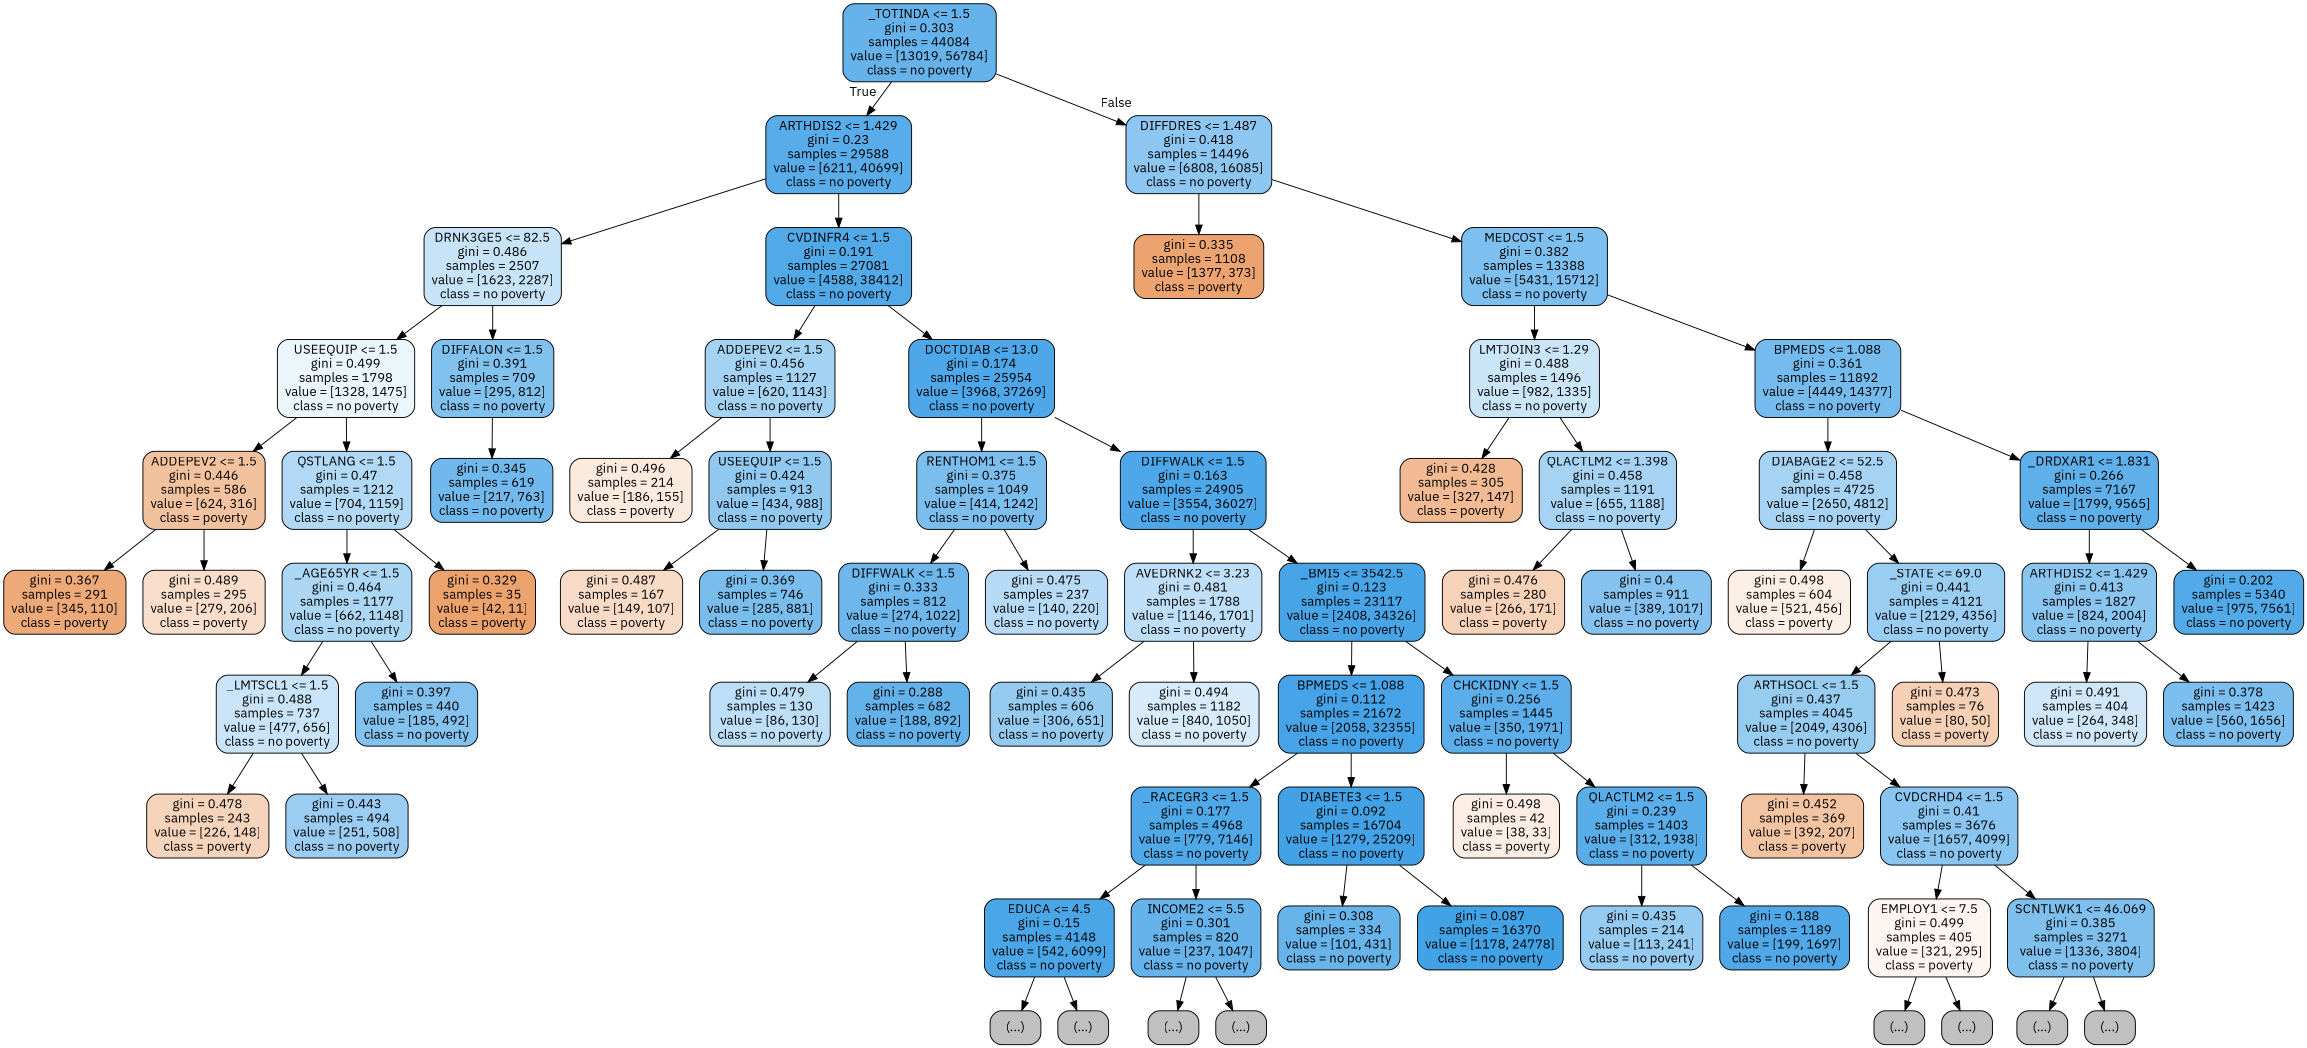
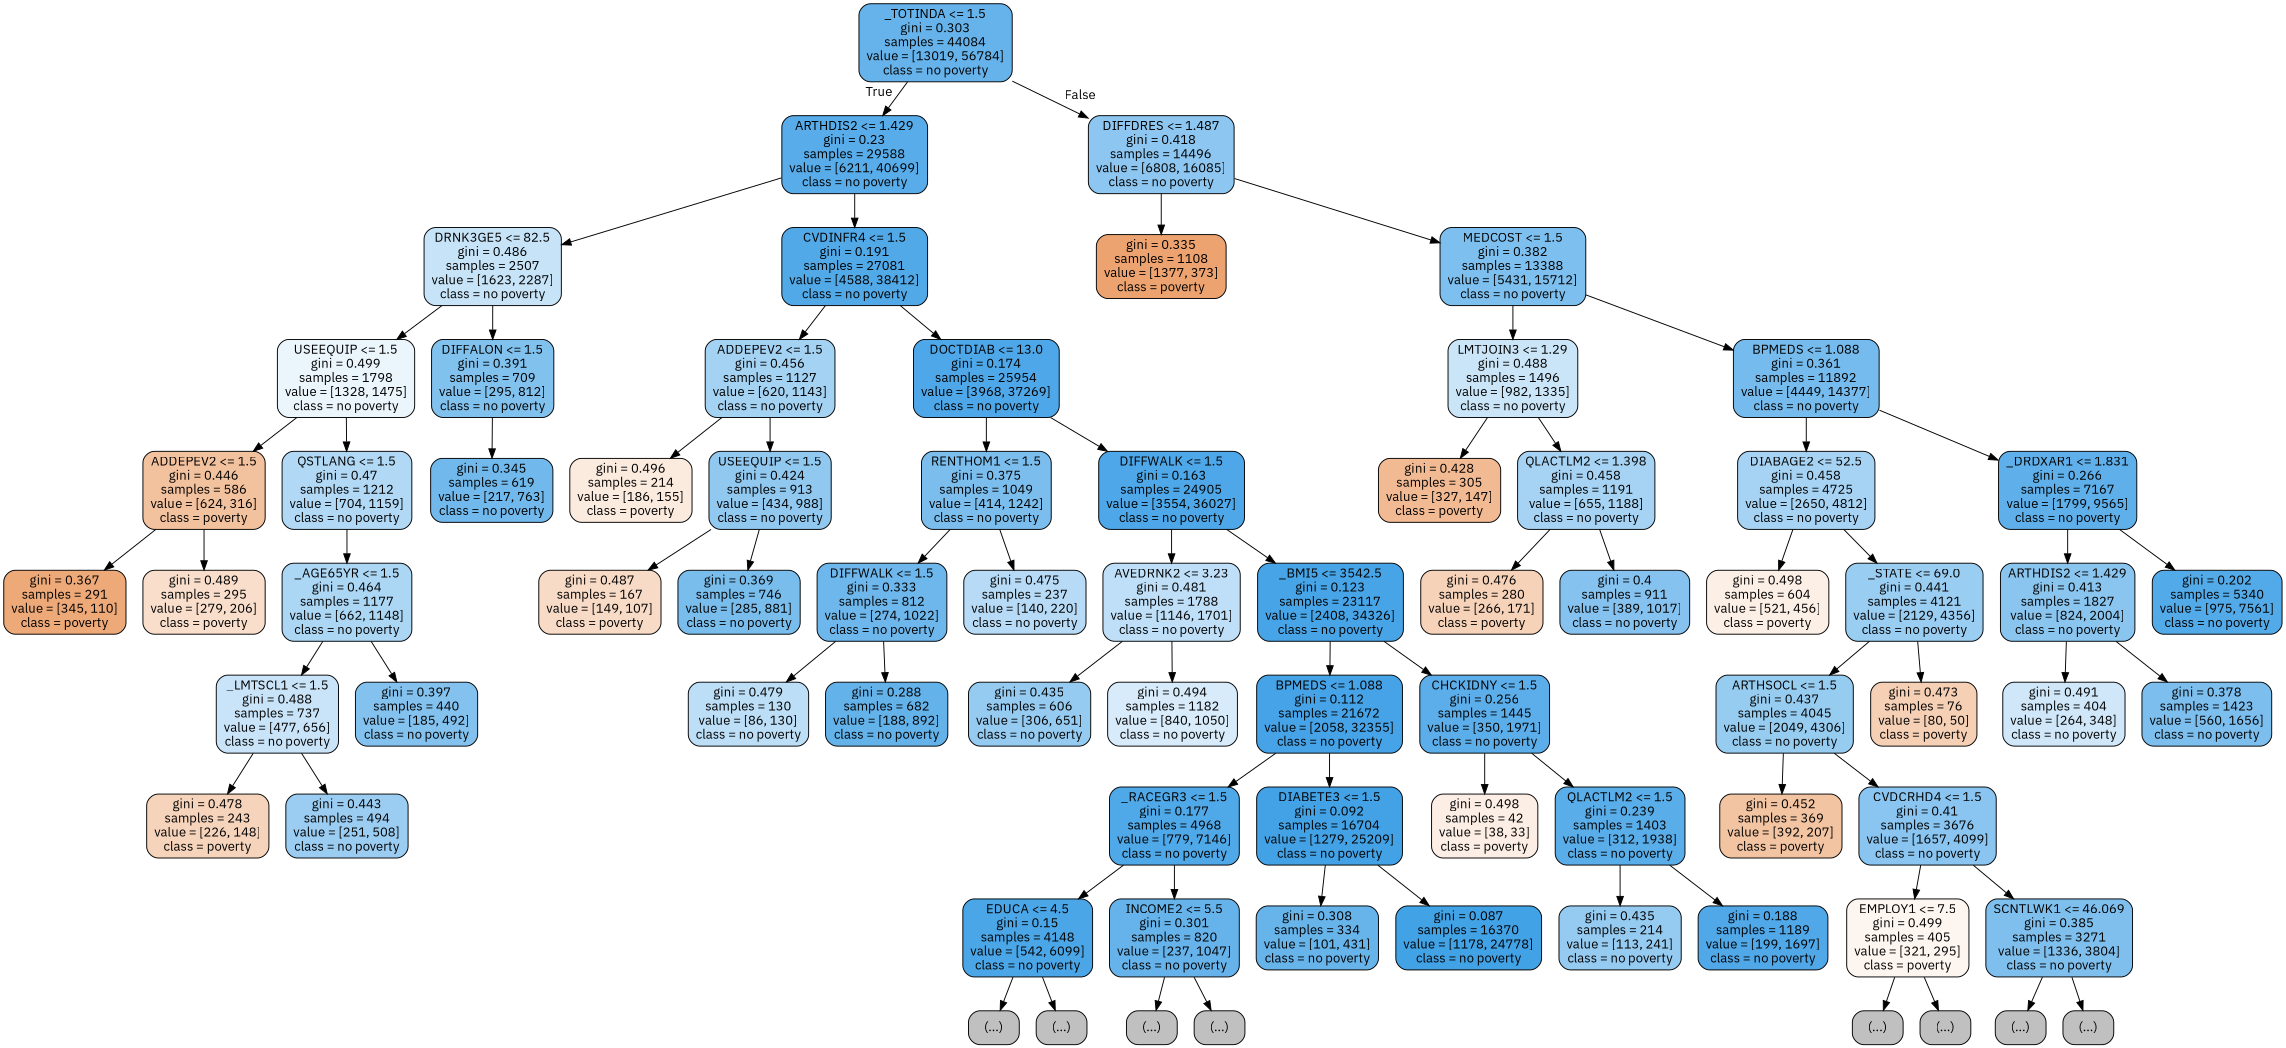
  digraph {
    fontname="IBM Plex Sans"
    node [color=black fillcolor="#C0C0C0" fontname="IBM Plex Sans" shape=box style="filled, rounded"]
    edge [fontname="IBM Plex Sans"]
    n1 [fillcolor="#66b3eb" label="_TOTINDA <= 1.5\ngini = 0.303\nsamples = 44084\nvalue = [13019, 56784]\nclass = no poverty"]
    n2 [fillcolor="#57ace9" label="ARTHDIS2 <= 1.429\ngini = 0.23\nsamples = 29588\nvalue = [6211, 40699]\nclass = no poverty"]
    n3 [fillcolor="#8dc6f0" label="DIFFDRES <= 1.487\ngini = 0.418\nsamples = 14496\nvalue = [6808, 16085]\nclass = no poverty"]
    n4 [fillcolor="#c6e3f7" label="DRNK3GE5 <= 82.5\ngini = 0.486\nsamples = 2507\nvalue = [1623, 2287]\nclass = no poverty"]
    n5 [fillcolor="#51a9e8" label="CVDINFR4 <= 1.5\ngini = 0.191\nsamples = 27081\nvalue = [4588, 38412]\nclass = no poverty"]
    n6 [fillcolor="#eca36f" label="gini = 0.335\nsamples = 1108\nvalue = [1377, 373]\nclass = poverty"]
    n7 [fillcolor="#7dbfee" label="MEDCOST <= 1.5\ngini = 0.382\nsamples = 13388\nvalue = [5431, 15712]\nclass = no poverty"]
    n8 [fillcolor="#ebf5fc" label="USEEQUIP <= 1.5\ngini = 0.499\nsamples = 1798\nvalue = [1328, 1475]\nclass = no poverty"]
    n9 [fillcolor="#81c1ee" label="DIFFALON <= 1.5\ngini = 0.391\nsamples = 709\nvalue = [295, 812]\nclass = no poverty"]
    n10 [fillcolor="#a4d2f3" label="ADDEPEV2 <= 1.5\ngini = 0.456\nsamples = 1127\nvalue = [620, 1143]\nclass = no poverty"]
    n11 [fillcolor="#4ea7e8" label="DOCTDIAB <= 13.0\ngini = 0.174\nsamples = 25954\nvalue = [3968, 37269]\nclass = no poverty"]
    n12 [fillcolor="#f2c19d" label="ADDEPEV2 <= 1.5\ngini = 0.446\nsamples = 586\nvalue = [624, 316]\nclass = poverty"]
    n13 [fillcolor="#b1d9f5" label="QSTLANG <= 1.5\ngini = 0.47\nsamples = 1212\nvalue = [704, 1159]\nclass = no poverty"]
    n14 [fillcolor="#71b9ec" label="gini = 0.345\nsamples = 619\nvalue = [217, 763]\nclass = no poverty"]
    n15 [fillcolor="#eda978" label="gini = 0.367\nsamples = 291\nvalue = [345, 110]\nclass = poverty"]
    n16 [fillcolor="#f8decb" label="gini = 0.489\nsamples = 295\nvalue = [279, 206]\nclass = poverty"]
    n17 [fillcolor="#abd6f4" label="_AGE65YR <= 1.5\ngini = 0.464\nsamples = 1177\nvalue = [662, 1148]\nclass = no poverty"]
-   n18 [fillcolor="#eca26d" label="gini = 0.329\nsamples = 35\nvalue = [42, 11]\nclass = poverty"]
    n19 [fillcolor="#c9e4f8" label="_LMTSCL1 <= 1.5\ngini = 0.488\nsamples = 737\nvalue = [477, 656]\nclass = no poverty"]
    n20 [fillcolor="#83c2ef" label="gini = 0.397\nsamples = 440\nvalue = [185, 492]\nclass = no poverty"]
    n21 [fillcolor="#f6d4bb" label="gini = 0.478\nsamples = 243\nvalue = [226, 148]\nclass = poverty"]
    n22 [fillcolor="#9bcdf2" label="gini = 0.443\nsamples = 494\nvalue = [251, 508]\nclass = no poverty"]
    n23 [fillcolor="#fbeade" label="gini = 0.496\nsamples = 214\nvalue = [186, 155]\nclass = poverty"]
    n24 [fillcolor="#90c8f0" label="USEEQUIP <= 1.5\ngini = 0.424\nsamples = 913\nvalue = [434, 988]\nclass = no poverty"]
    n25 [fillcolor="#7bbeee" label="RENTHOM1 <= 1.5\ngini = 0.375\nsamples = 1049\nvalue = [414, 1242]\nclass = no poverty"]
    n26 [fillcolor="#4da7e8" label="DIFFWALK <= 1.5\ngini = 0.163\nsamples = 24905\nvalue = [3554, 36027]\nclass = no poverty"]
    n27 [fillcolor="#f8dbc7" label="gini = 0.487\nsamples = 167\nvalue = [149, 107]\nclass = poverty"]
    n28 [fillcolor="#79bded" label="gini = 0.369\nsamples = 746\nvalue = [285, 881]\nclass = no poverty"]
    n29 [fillcolor="#6eb7ec" label="DIFFWALK <= 1.5\ngini = 0.333\nsamples = 812\nvalue = [274, 1022]\nclass = no poverty"]
    n30 [fillcolor="#b7dbf6" label="gini = 0.475\nsamples = 237\nvalue = [140, 220]\nclass = no poverty"]
    n31 [fillcolor="#bedff7" label="AVEDRNK2 <= 3.23\ngini = 0.481\nsamples = 1788\nvalue = [1146, 1701]\nclass = no poverty"]
    n32 [fillcolor="#47a4e7" label="_BMI5 <= 3542.5\ngini = 0.123\nsamples = 23117\nvalue = [2408, 34326]\nclass = no poverty"]
    n33 [fillcolor="#bcdef6" label="gini = 0.479\nsamples = 130\nvalue = [86, 130]\nclass = no poverty"]
    n34 [fillcolor="#63b2ea" label="gini = 0.288\nsamples = 682\nvalue = [188, 892]\nclass = no poverty"]
    n35 [fillcolor="#96cbf1" label="gini = 0.435\nsamples = 606\nvalue = [306, 651]\nclass = no poverty"]
    n36 [fillcolor="#d7ebfa" label="gini = 0.494\nsamples = 1182\nvalue = [840, 1050]\nclass = no poverty"]
    n37 [fillcolor="#46a3e7" label="BPMEDS <= 1.088\ngini = 0.112\nsamples = 21672\nvalue = [2058, 32355]\nclass = no poverty"]
    n38 [fillcolor="#5caeea" label="CHCKIDNY <= 1.5\ngini = 0.256\nsamples = 1445\nvalue = [350, 1971]\nclass = no poverty"]
    n39 [fillcolor="#4fa8e8" label="_RACEGR3 <= 1.5\ngini = 0.177\nsamples = 4968\nvalue = [779, 7146]\nclass = no poverty"]
    n40 [fillcolor="#43a2e6" label="DIABETE3 <= 1.5\ngini = 0.092\nsamples = 16704\nvalue = [1279, 25209]\nclass = no poverty"]
    n41 [fillcolor="#fceee5" label="gini = 0.498\nsamples = 42\nvalue = [38, 33]\nclass = poverty"]
    n42 [fillcolor="#59ade9" label="QLACTLM2 <= 1.5\ngini = 0.239\nsamples = 1403\nvalue = [312, 1938]\nclass = no poverty"]
    n43 [fillcolor="#4ba6e7" label="EDUCA <= 4.5\ngini = 0.15\nsamples = 4148\nvalue = [542, 6099]\nclass = no poverty"]
    n44 [fillcolor="#66b3eb" label="INCOME2 <= 5.5\ngini = 0.301\nsamples = 820\nvalue = [237, 1047]\nclass = no poverty"]
    n45 [fillcolor="#67b4eb" label="gini = 0.308\nsamples = 334\nvalue = [101, 431]\nclass = no poverty"]
    n46 [fillcolor="#42a2e6" label="gini = 0.087\nsamples = 16370\nvalue = [1178, 24778]\nclass = no poverty"]
    n47 [label="(...)"]
    n48 [label="(...)"]
    n49 [label="(...)"]
    n50 [label="(...)"]
    n51 [fillcolor="#96cbf1" label="gini = 0.435\nsamples = 214\nvalue = [113, 241]\nclass = no poverty"]
    n52 [fillcolor="#50a8e8" label="gini = 0.188\nsamples = 1189\nvalue = [199, 1697]\nclass = no poverty"]
    n53 [fillcolor="#cbe5f8" label="LMTJOIN3 <= 1.29\ngini = 0.488\nsamples = 1496\nvalue = [982, 1335]\nclass = no poverty"]
    n54 [fillcolor="#76bbed" label="BPMEDS <= 1.088\ngini = 0.361\nsamples = 11892\nvalue = [4449, 14377]\nclass = no poverty"]
    n55 [fillcolor="#f1ba92" label="gini = 0.428\nsamples = 305\nvalue = [327, 147]\nclass = poverty"]
    n56 [fillcolor="#a6d3f3" label="QLACTLM2 <= 1.398\ngini = 0.458\nsamples = 1191\nvalue = [655, 1188]\nclass = no poverty"]
    n57 [fillcolor="#a6d3f3" label="DIABAGE2 <= 52.5\ngini = 0.458\nsamples = 4725\nvalue = [2650, 4812]\nclass = no poverty"]
    n58 [fillcolor="#5eafea" label="_DRDXAR1 <= 1.831\ngini = 0.266\nsamples = 7167\nvalue = [1799, 9565]\nclass = no poverty"]
    n59 [fillcolor="#f6d2b8" label="gini = 0.476\nsamples = 280\nvalue = [266, 171]\nclass = poverty"]
    n60 [fillcolor="#85c2ef" label="gini = 0.4\nsamples = 911\nvalue = [389, 1017]\nclass = no poverty"]
    n61 [fillcolor="#fcefe6" label="gini = 0.498\nsamples = 604\nvalue = [521, 456]\nclass = poverty"]
    n62 [fillcolor="#9acdf2" label="_STATE <= 69.0\ngini = 0.441\nsamples = 4121\nvalue = [2129, 4356]\nclass = no poverty"]
    n63 [fillcolor="#8ac5f0" label="ARTHDIS2 <= 1.429\ngini = 0.413\nsamples = 1827\nvalue = [824, 2004]\nclass = no poverty"]
    n64 [fillcolor="#53aae8" label="gini = 0.202\nsamples = 5340\nvalue = [975, 7561]\nclass = no poverty"]
    n65 [fillcolor="#97ccf1" label="ARTHSOCL <= 1.5\ngini = 0.437\nsamples = 4045\nvalue = [2049, 4306]\nclass = no poverty"]
    n66 [fillcolor="#f5d0b5" label="gini = 0.473\nsamples = 76\nvalue = [80, 50]\nclass = poverty"]
    n67 [fillcolor="#f3c4a2" label="gini = 0.452\nsamples = 369\nvalue = [392, 207]\nclass = poverty"]
    n68 [fillcolor="#89c5f0" label="CVDCRHD4 <= 1.5\ngini = 0.41\nsamples = 3676\nvalue = [1657, 4099]\nclass = no poverty"]
    n69 [fillcolor="#fdf5ef" label="EMPLOY1 <= 7.5\ngini = 0.499\nsamples = 405\nvalue = [321, 295]\nclass = poverty"]
    n70 [fillcolor="#7fbfee" label="SCNTLWK1 <= 46.069\ngini = 0.385\nsamples = 3271\nvalue = [1336, 3804]\nclass = no poverty"]
    n71 [label="(...)"]
    n72 [label="(...)"]
    n73 [label="(...)"]
    n74 [label="(...)"]
    n75 [fillcolor="#cfe7f9" label="gini = 0.491\nsamples = 404\nvalue = [264, 348]\nclass = no poverty"]
    n76 [fillcolor="#7cbeee" label="gini = 0.378\nsamples = 1423\nvalue = [560, 1656]\nclass = no poverty"]
    n1 -> n2 [headlabel=True labelangle=45 labeldistance=2.5]
    n1 -> n3 [headlabel=False labelangle=-45 labeldistance=2.5]
    n2 -> n4
    n2 -> n5
    n3 -> n6
    n3 -> n7
    n4 -> n8
    n4 -> n9
    n5 -> n10
    n5 -> n11
    n7 -> n53
    n7 -> n54
    n8 -> n12
    n8 -> n13
    n9 -> n14
    n10 -> n23
    n10 -> n24
    n11 -> n25
    n11 -> n26
    n12 -> n15
    n12 -> n16
    n13 -> n17
-   n13 -> n18
    n17 -> n19
    n17 -> n20
    n19 -> n21
    n19 -> n22
    n24 -> n27
    n24 -> n28
    n25 -> n29
    n25 -> n30
    n26 -> n31
    n26 -> n32
    n29 -> n33
    n29 -> n34
    n31 -> n35
    n31 -> n36
    n32 -> n37
    n32 -> n38
    n37 -> n39
    n37 -> n40
    n38 -> n41
    n38 -> n42
    n39 -> n43
    n39 -> n44
    n40 -> n45
    n40 -> n46
    n42 -> n51
    n42 -> n52
    n43 -> n47
    n43 -> n48
    n44 -> n49
    n44 -> n50
    n53 -> n55
    n53 -> n56
    n54 -> n57
    n54 -> n58
    n56 -> n59
    n56 -> n60
    n57 -> n61
    n57 -> n62
    n58 -> n63
    n58 -> n64
    n62 -> n65
    n62 -> n66
    n63 -> n75
    n63 -> n76
    n65 -> n67
    n65 -> n68
    n68 -> n69
    n68 -> n70
    n69 -> n71
    n69 -> n72
    n70 -> n73
    n70 -> n74
  }
